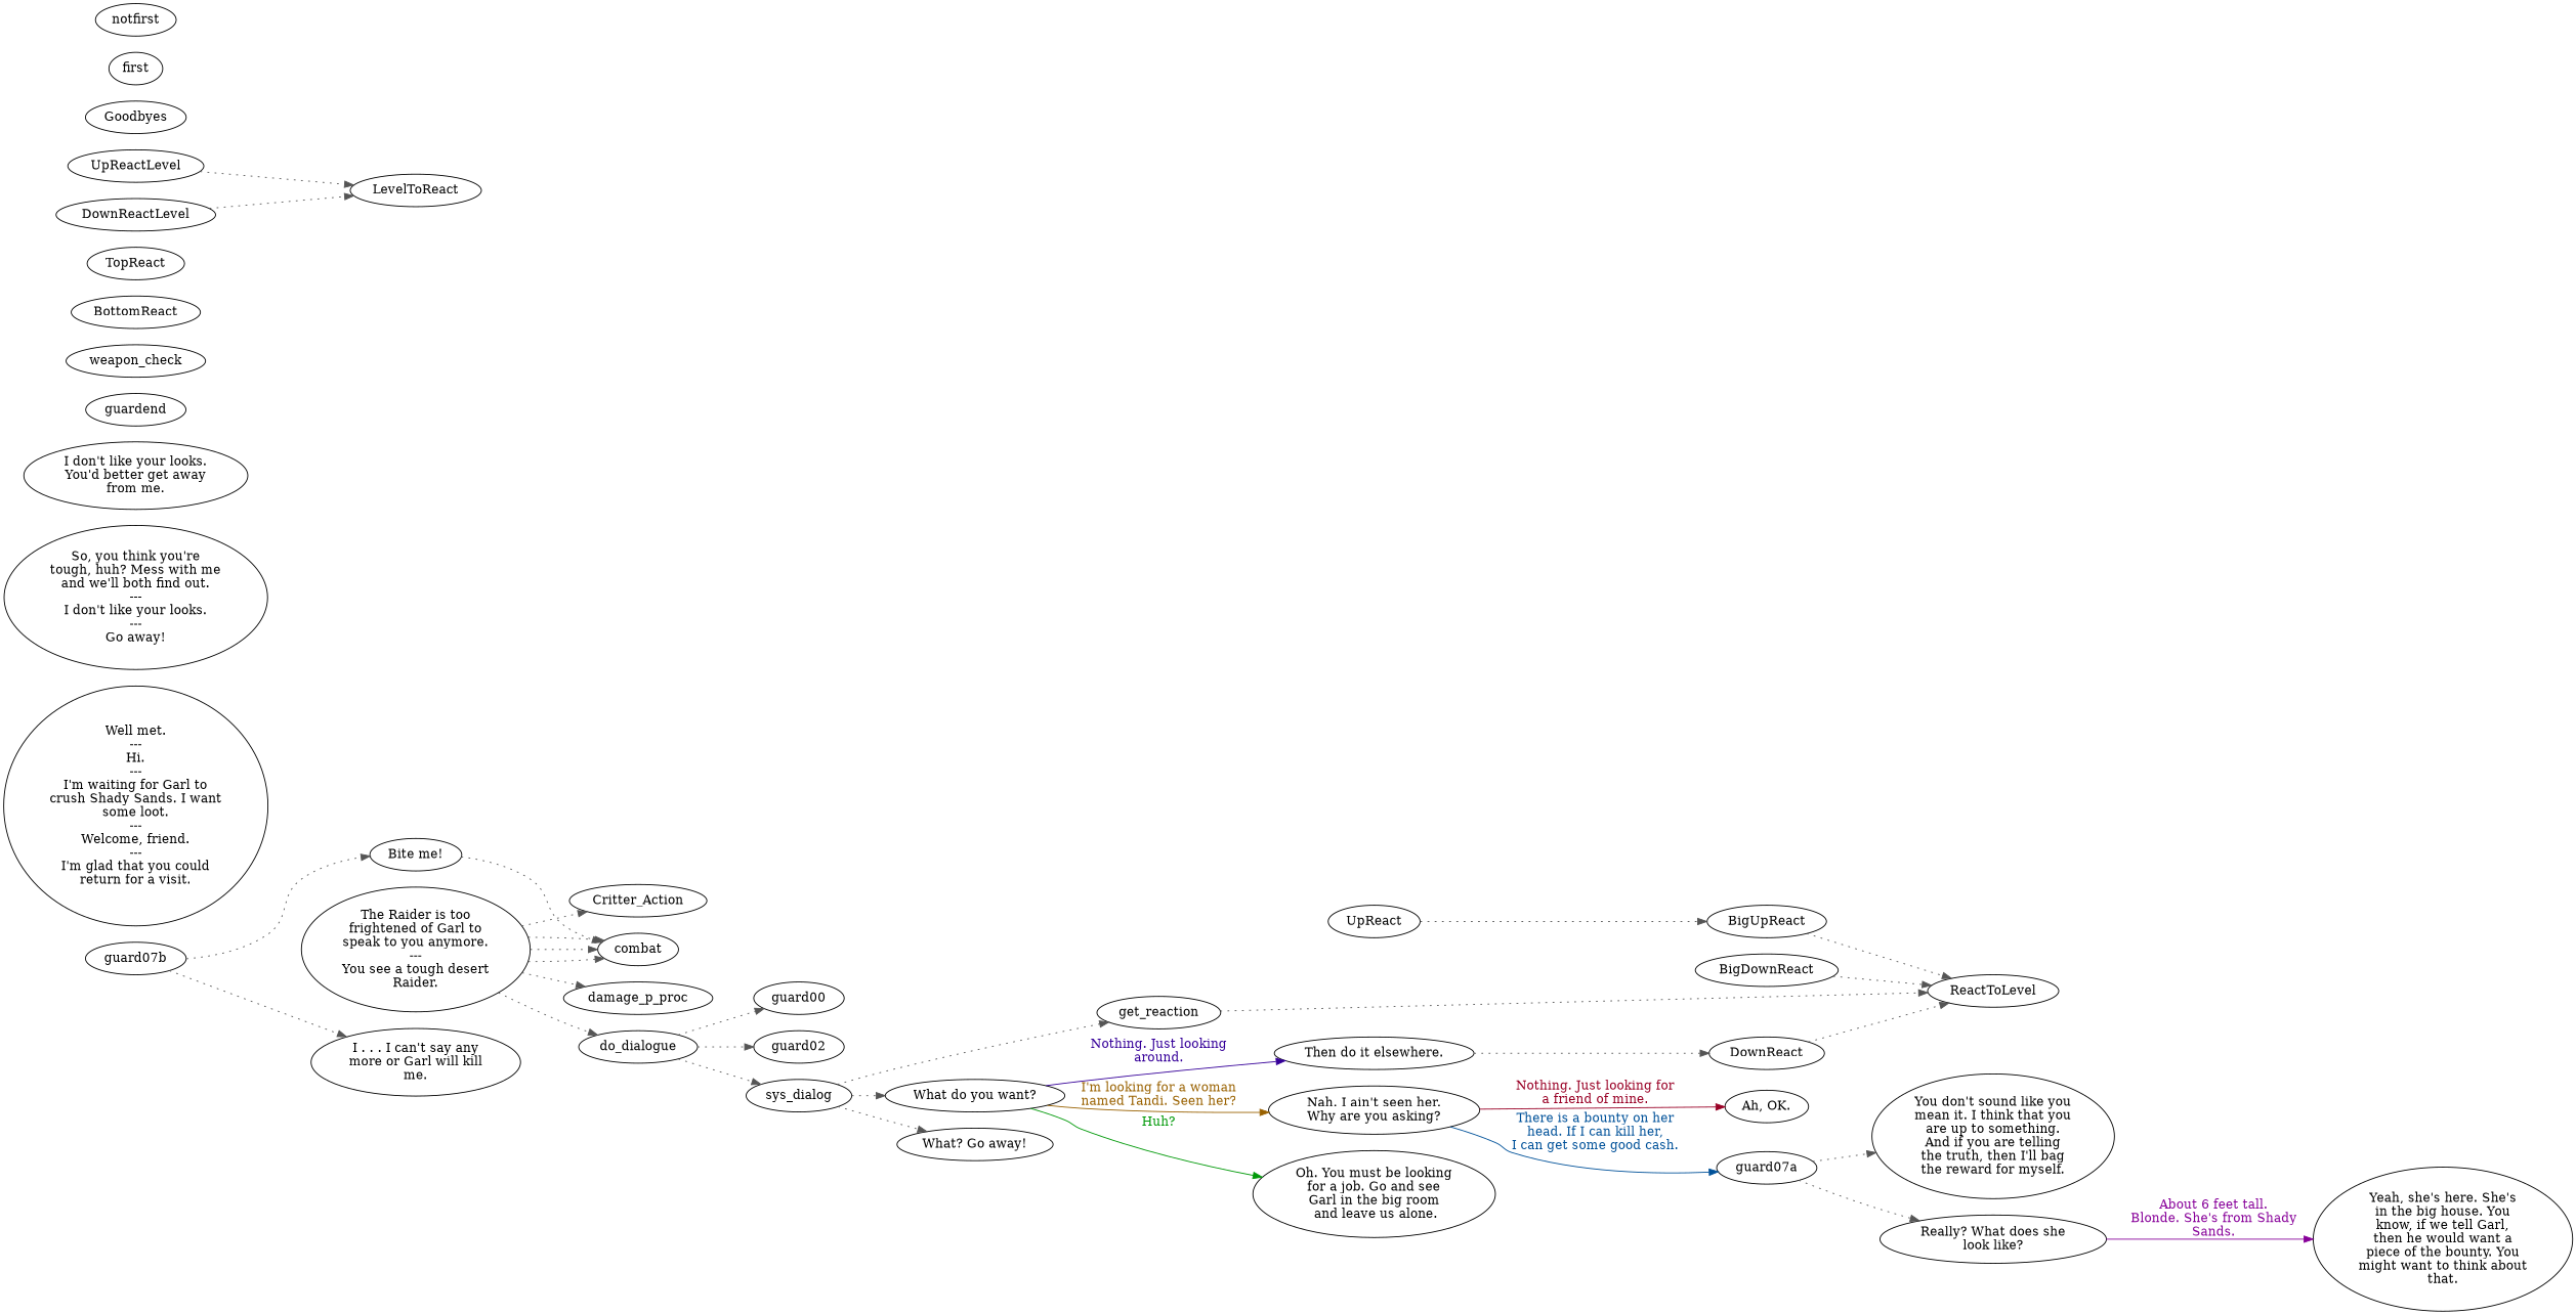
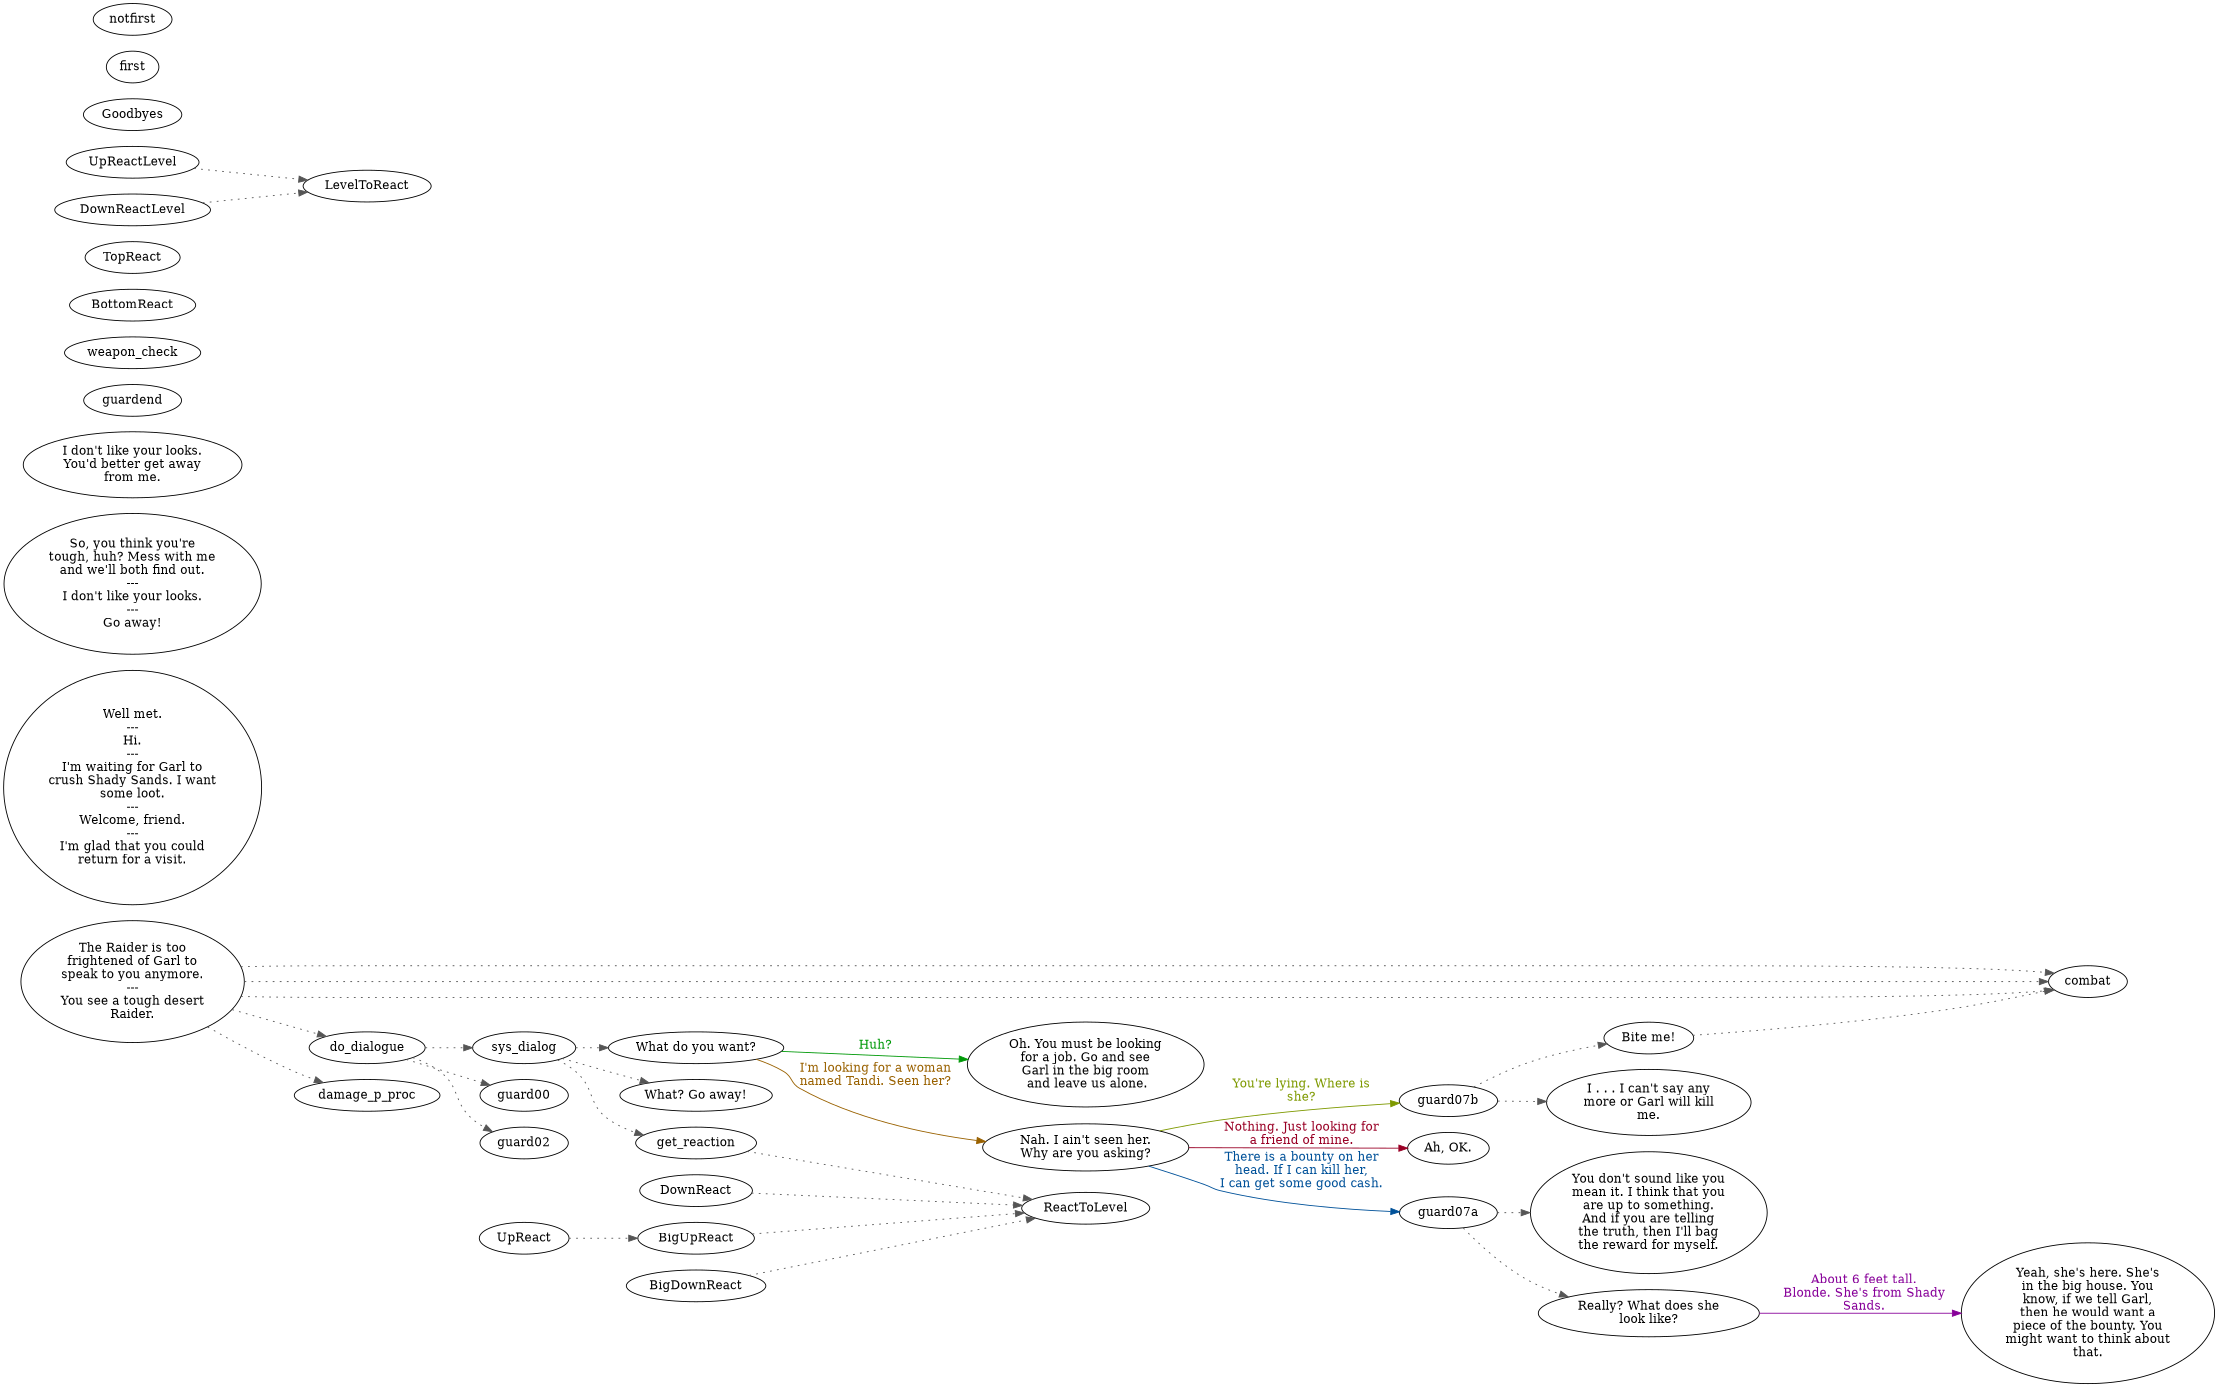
  digraph {
    rankdir=LR
    node [color="#000000" fillcolor="#FFFFFF" style=filled]
    edge [color="#555555" style=dotted]
    n1 [label="The Raider is too\nfrightened of Garl to\nspeak to you anymore.\n---\nYou see a tough desert\nRaider."]
    combat
    do_dialogue
-   Critter_Action
    damage_p_proc
    guard00
    guard02
    sys_dialog
    get_reaction
    n10 [label="What do you want?"]
    n11 [label="What? Go away!"]
    ReactToLevel
    n13 [label="Nah. I ain't seen her.\nWhy are you asking?"]
-   n14 [label="Then do it elsewhere."]
    n15 [label="Oh. You must be looking\nfor a job. Go and see\nGarl in the big room\n and leave us alone."]
    n16 [label="Ah, OK."]
    guard07a
    guard07b
    DownReact
    n20 [label="Well met.\n---\nHi.\n---\nI'm waiting for Garl to\ncrush Shady Sands. I want\nsome loot.\n---\nWelcome, friend.\n---\nI'm glad that you could\nreturn for a visit."]
    n21 [label="So, you think you're\ntough, huh? Mess with me\nand we'll both find out.\n---\nI don't like your looks.\n---\nGo away!"]
    n22 [label="Really? What does she\nlook like?"]
    n23 [label="You don't sound like you\nmean it. I think that you\nare up to something.\nAnd if you are telling\nthe truth, then I'll bag\nthe reward for myself."]
    n24 [label="I . . . I can't say any\nmore or Garl will kill\nme."]
    n25 [label="Bite me!"]
    n26 [label="Yeah, she's here. She's\nin the big house. You\nknow, if we tell Garl,\nthen he would want a\npiece of the bounty. You\nmight want to think about\nthat."]
    n27 [label="I don't like your looks.\nYou'd better get away\nfrom me."]
    guardend
    weapon_check
    UpReact
    BigUpReact
    BottomReact
    TopReact
    BigDownReact
    UpReactLevel
    LevelToReact
    DownReactLevel
    Goodbyes
    first
    notfirst
    n1 -> combat
    n1 -> combat
    n1 -> combat
    n1 -> do_dialogue
-   n1 -> Critter_Action
    n1 -> damage_p_proc
    do_dialogue -> guard00
    do_dialogue -> guard02
    do_dialogue -> sys_dialog
    sys_dialog -> get_reaction
    sys_dialog -> n10
    sys_dialog -> n11
    get_reaction -> ReactToLevel
    n10 -> n13 [color="#996100" fontcolor="#996100" label="I'm looking for a woman\nnamed Tandi. Seen her?" style=""]
-   n10 -> n14 [color="#350099" fontcolor="#350099" label="Nothing. Just looking\naround." style=""]
    n10 -> n15 [color="#009908" fontcolor="#009908" label="Huh?" style=""]
    n13 -> n16 [color="#990025" fontcolor="#990025" label="Nothing. Just looking for\na friend of mine." style=""]
    n13 -> guard07a [color="#005199" fontcolor="#005199" label="There is a bounty on her\nhead. If I can kill her,\nI can get some good cash." style=""]
-   n14 -> DownReact
+   n13 -> guard07b [color="#7E9900" fontcolor="#7E9900" label="You're lying. Where is\nshe?" style=""]
    guard07a -> n22
    guard07a -> n23
    guard07b -> n24
    guard07b -> n25
    DownReact -> ReactToLevel
    n22 -> n26 [color="#870099" fontcolor="#870099" label="About 6 feet tall.\nBlonde. She's from Shady\nSands." style=""]
    n25 -> combat
    UpReact -> BigUpReact
    BigUpReact -> ReactToLevel
    BigDownReact -> ReactToLevel
    UpReactLevel -> LevelToReact
    DownReactLevel -> LevelToReact
  }
